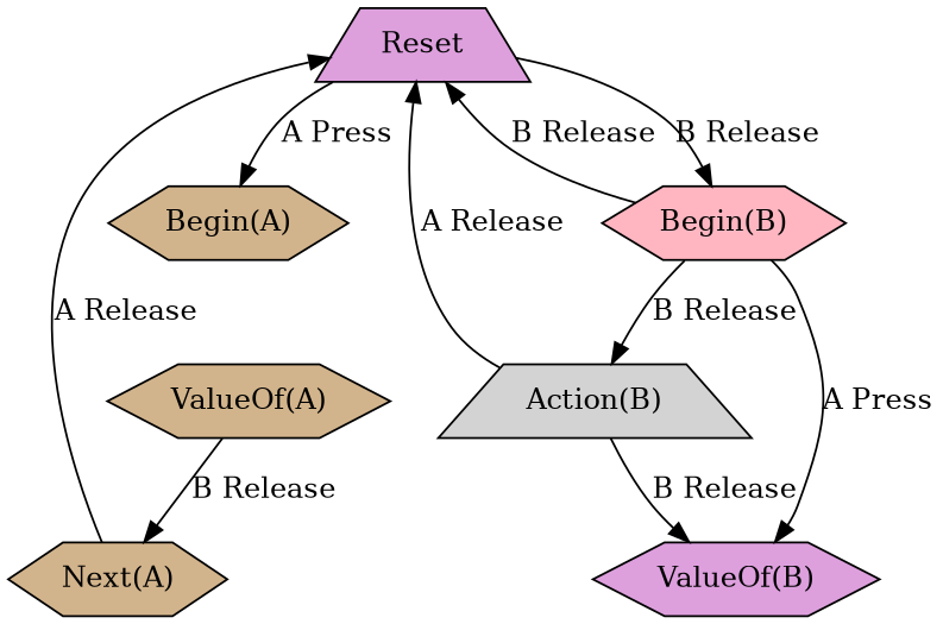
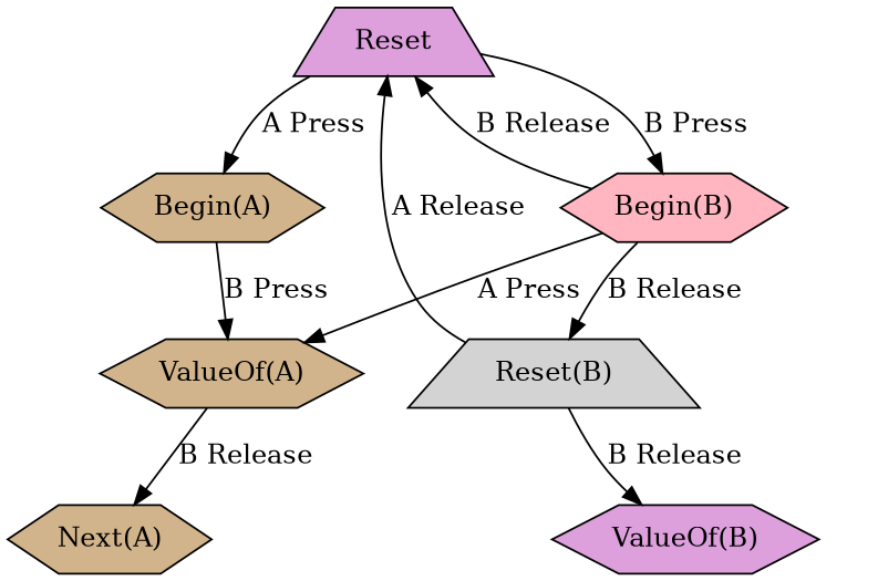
  digraph {
    node [fillcolor=tan shape=hexagon style=filled]
    Reset [fillcolor=plum shape=trapezium]
    "Begin(A)"
    "Begin(B)" [fillcolor=lightpink]
    "ValueOf(A)"
    "ValueOf(B)" [fillcolor=plum]
-   "Action(B)" [fillcolor=lightgrey shape=trapezium]
+   "Action(B)" [fillcolor=lightgrey shape=trapezium label="Reset(B)"]
    "Next(A)"
    Reset -> "Begin(A)" [label="A Press"]
-   Reset -> "Begin(B)" [label="B Release"]
+   Reset -> "Begin(B)" [label="B Press"]
+   "Begin(A)" -> "ValueOf(A)" [label="B Press"]
    "Begin(B)" -> Reset [label="B Release"]
-   "Begin(B)" -> "ValueOf(B)" [label="A Press"]
+   "Begin(B)" -> "ValueOf(A)" [label="A Press"]
    "Begin(B)" -> "Action(B)" [label="B Release"]
    "ValueOf(A)" -> "Next(A)" [label="B Release"]
    "Action(B)" -> Reset [label="A Release"]
    "Action(B)" -> "ValueOf(B)" [label="B Release"]
-   "Next(A)" -> Reset [label="A Release"]
  }
